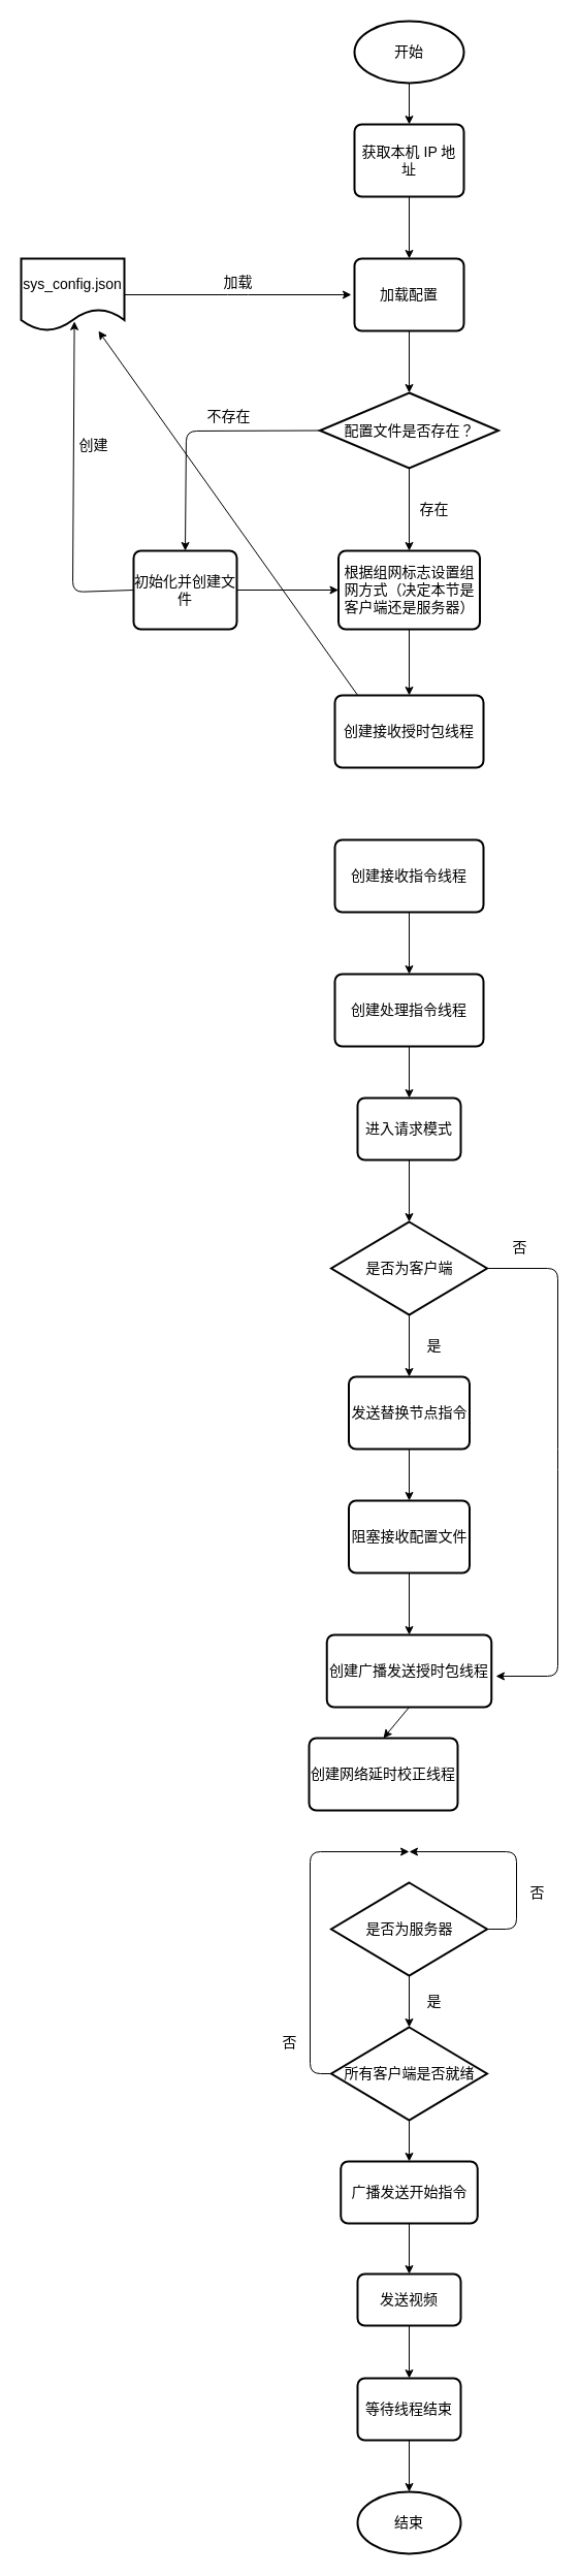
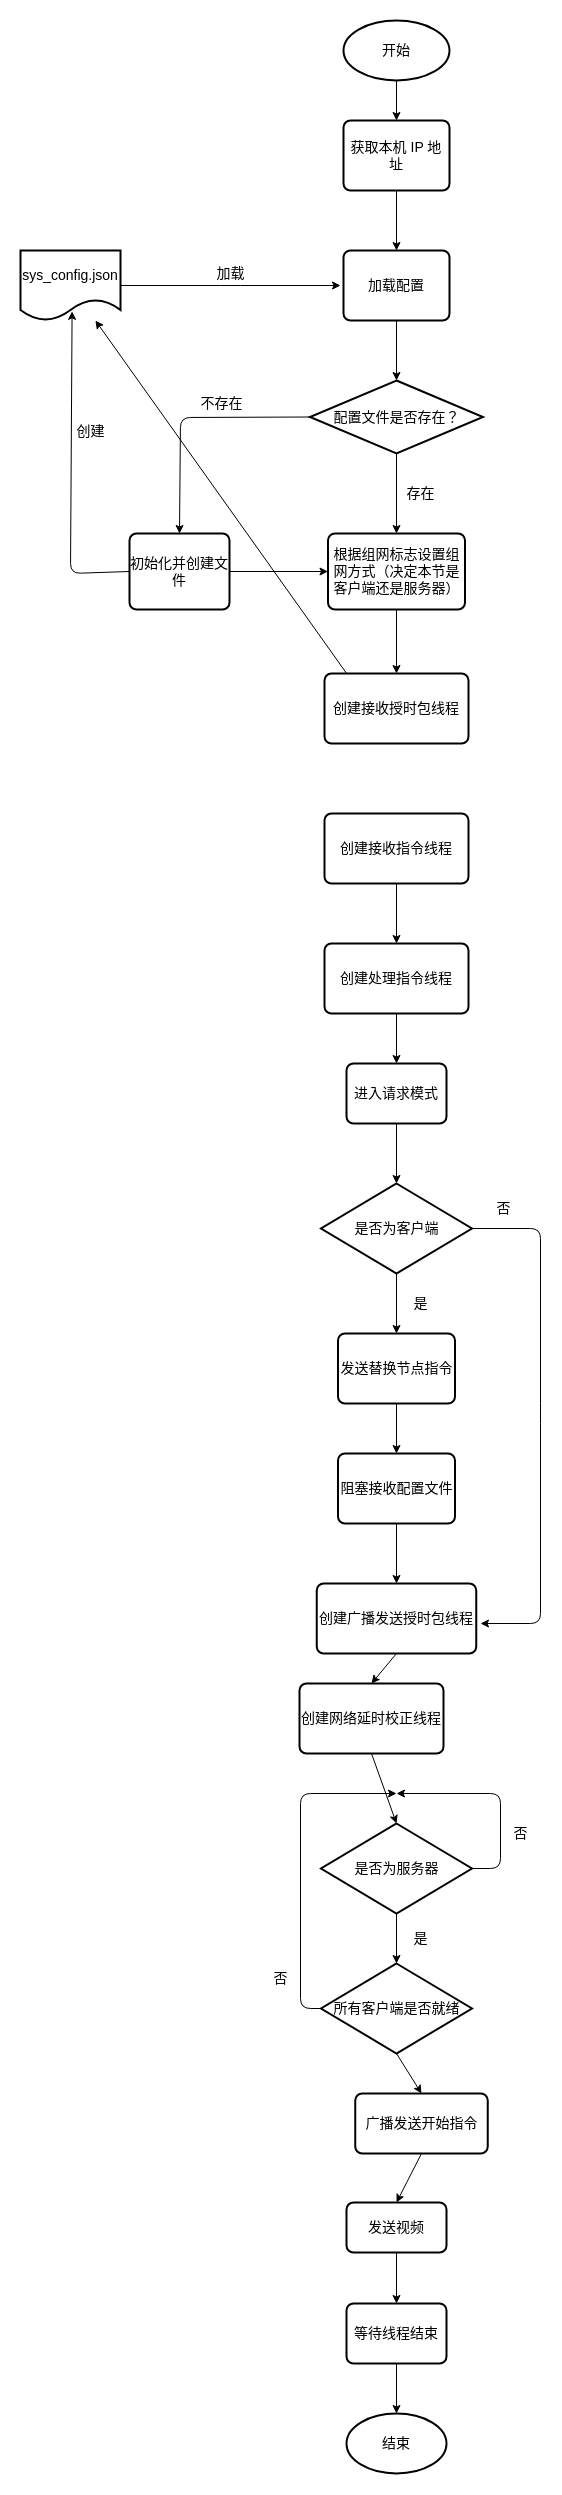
  <mxCell id="0" />
  <mxCell id="1" parent="0" />
  <mxCell id="2" value="" style="edgeStyle=none;html=1;" edge="1" parent="1" source="3" target="5"><mxGeometry relative="1" as="geometry" /></mxCell>
  <mxCell id="3" value="&lt;div style=&quot;&quot;&gt;&lt;span style=&quot;font-size: 14px; background-color: initial;&quot;&gt;开始&lt;/span&gt;&lt;/div&gt;" style="strokeWidth=2;html=1;shape=mxgraph.flowchart.start_1;whiteSpace=wrap;align=center;" vertex="1" parent="1"><mxGeometry x="343" y="20" width="106" height="60" as="geometry" /></mxCell>
  <mxCell id="4" value="" style="edgeStyle=none;html=1;entryX=0.5;entryY=0;entryDx=0;entryDy=0;" edge="1" parent="1" source="5" target="11"><mxGeometry relative="1" as="geometry" /></mxCell>
  <mxCell id="5" value="&lt;font style=&quot;font-size: 14px;&quot;&gt;获取本机 IP 地址&lt;/font&gt;" style="rounded=1;whiteSpace=wrap;html=1;absoluteArcSize=1;arcSize=14;strokeWidth=2;" vertex="1" parent="1"><mxGeometry x="343" y="120" width="106" height="70" as="geometry" /></mxCell>
  <mxCell id="6" style="edgeStyle=none;html=1;exitX=0;exitY=0.5;exitDx=0;exitDy=0;exitPerimeter=0;entryX=0.5;entryY=0;entryDx=0;entryDy=0;fontSize=14;" edge="1" parent="1" source="9" target="15"><mxGeometry relative="1" as="geometry"><Array as="points"><mxPoint x="180" y="417" /></Array></mxGeometry></mxCell>
  <mxCell id="7" value="不存在" style="edgeLabel;html=1;align=center;verticalAlign=middle;resizable=0;points=[];fontSize=14;" vertex="1" connectable="0" parent="6"><mxGeometry x="-0.157" y="-3" relative="1" as="geometry"><mxPoint x="14" y="-11" as="offset" /></mxGeometry></mxCell>
  <mxCell id="8" value="存在" style="edgeStyle=none;html=1;exitX=0.5;exitY=1;exitDx=0;exitDy=0;exitPerimeter=0;entryX=0.5;entryY=0;entryDx=0;entryDy=0;fontSize=14;" edge="1" parent="1" source="9" target="19"><mxGeometry y="24" relative="1" as="geometry"><mxPoint as="offset" /></mxGeometry></mxCell>
  <mxCell id="9" value="&lt;font style=&quot;font-size: 14px;&quot;&gt;配置文件是否存在？&lt;/font&gt;" style="strokeWidth=2;html=1;shape=mxgraph.flowchart.decision;whiteSpace=wrap;" vertex="1" parent="1"><mxGeometry x="309.5" y="380" width="173" height="73" as="geometry" /></mxCell>
  <mxCell id="10" style="edgeStyle=none;html=1;exitX=0.5;exitY=1;exitDx=0;exitDy=0;entryX=0.5;entryY=0;entryDx=0;entryDy=0;entryPerimeter=0;" edge="1" parent="1" source="11" target="9"><mxGeometry relative="1" as="geometry" /></mxCell>
  <mxCell id="11" value="&lt;font style=&quot;font-size: 14px;&quot;&gt;加载配置&lt;/font&gt;" style="rounded=1;whiteSpace=wrap;html=1;absoluteArcSize=1;arcSize=14;strokeWidth=2;" vertex="1" parent="1"><mxGeometry x="343" y="250" width="106" height="70" as="geometry" /></mxCell>
  <mxCell id="12" style="edgeStyle=none;html=1;exitX=0;exitY=0.5;exitDx=0;exitDy=0;fontSize=14;entryX=0.516;entryY=0.869;entryDx=0;entryDy=0;entryPerimeter=0;" edge="1" parent="1" source="15" target="17"><mxGeometry relative="1" as="geometry"><mxPoint x="8" y="329" as="targetPoint" /><Array as="points"><mxPoint x="70" y="573" /></Array></mxGeometry></mxCell>
  <mxCell id="13" value="创建" style="edgeLabel;html=1;align=center;verticalAlign=middle;resizable=0;points=[];fontSize=14;" vertex="1" connectable="0" parent="12"><mxGeometry x="0.257" relative="1" as="geometry"><mxPoint x="19" as="offset" /></mxGeometry></mxCell>
  <mxCell id="14" style="edgeStyle=none;html=1;exitX=1;exitY=0.5;exitDx=0;exitDy=0;entryX=0;entryY=0.5;entryDx=0;entryDy=0;fontSize=14;" edge="1" parent="1" source="15" target="19"><mxGeometry relative="1" as="geometry" /></mxCell>
  <mxCell id="15" value="&lt;font style=&quot;font-size: 14px;&quot;&gt;初始化并创建文件&lt;/font&gt;" style="rounded=1;whiteSpace=wrap;html=1;absoluteArcSize=1;arcSize=14;strokeWidth=2;" vertex="1" parent="1"><mxGeometry x="129" y="533" width="100" height="76" as="geometry" /></mxCell>
  <mxCell id="16" value="加载" style="edgeStyle=none;html=1;exitX=1;exitY=0.5;exitDx=0;exitDy=0;fontSize=14;" edge="1" parent="1" source="17"><mxGeometry y="12" relative="1" as="geometry"><mxPoint x="340" y="285" as="targetPoint" /><Array as="points"><mxPoint x="230" y="285" /></Array><mxPoint as="offset" /></mxGeometry></mxCell>
  <mxCell id="17" value="sys_config.json" style="shape=document;whiteSpace=wrap;html=1;boundedLbl=1;rounded=1;arcSize=14;strokeWidth=2;fontSize=14;" vertex="1" parent="1"><mxGeometry x="20" y="250" width="100" height="70" as="geometry" /></mxCell>
  <mxCell id="18" style="edgeStyle=none;html=1;exitX=0.5;exitY=1;exitDx=0;exitDy=0;entryX=0.5;entryY=0;entryDx=0;entryDy=0;fontSize=14;" edge="1" parent="1" source="19" target="21"><mxGeometry relative="1" as="geometry" /></mxCell>
  <mxCell id="19" value="&lt;span style=&quot;font-size: 14px;&quot;&gt;根据组网标志设置组网方式（决定本节是客户端还是服务器）&lt;/span&gt;" style="rounded=1;whiteSpace=wrap;html=1;absoluteArcSize=1;arcSize=14;strokeWidth=2;" vertex="1" parent="1"><mxGeometry x="327.5" y="533" width="137" height="76" as="geometry" /></mxCell>
  <mxCell id="20" style="edgeStyle=none;html=1;exitX=0.5;exitY=1;exitDx=0;exitDy=0;fontSize=14;" edge="1" parent="1" source="21" target="17"><mxGeometry relative="1" as="geometry" /></mxCell>
  <mxCell id="21" value="创建接收授时包线程" style="rounded=1;whiteSpace=wrap;html=1;absoluteArcSize=1;arcSize=14;strokeWidth=2;fontSize=14;" vertex="1" parent="1"><mxGeometry x="324" y="673" width="144" height="70" as="geometry" /></mxCell>
  <mxCell id="22" style="edgeStyle=none;html=1;exitX=0.5;exitY=1;exitDx=0;exitDy=0;entryX=0.5;entryY=0;entryDx=0;entryDy=0;fontSize=14;" edge="1" parent="1" source="23" target="25"><mxGeometry relative="1" as="geometry" /></mxCell>
  <mxCell id="23" value="创建接收指令线程" style="rounded=1;whiteSpace=wrap;html=1;absoluteArcSize=1;arcSize=14;strokeWidth=2;fontSize=14;" vertex="1" parent="1"><mxGeometry x="324" y="813" width="144" height="70" as="geometry" /></mxCell>
  <mxCell id="24" style="edgeStyle=none;html=1;exitX=0.5;exitY=1;exitDx=0;exitDy=0;entryX=0.5;entryY=0;entryDx=0;entryDy=0;fontSize=14;" edge="1" parent="1" source="25" target="32"><mxGeometry relative="1" as="geometry" /></mxCell>
  <mxCell id="25" value="创建处理指令线程" style="rounded=1;whiteSpace=wrap;html=1;absoluteArcSize=1;arcSize=14;strokeWidth=2;fontSize=14;" vertex="1" parent="1"><mxGeometry x="324" y="943" width="144" height="70" as="geometry" /></mxCell>
  <mxCell id="26" style="edgeStyle=none;html=1;exitX=0.5;exitY=1;exitDx=0;exitDy=0;entryX=0.5;entryY=0;entryDx=0;entryDy=0;fontSize=14;" edge="1" parent="1" source="27" target="30"><mxGeometry relative="1" as="geometry" /></mxCell>
  <mxCell id="27" value="创建广播发送授时包线程" style="rounded=1;whiteSpace=wrap;html=1;absoluteArcSize=1;arcSize=14;strokeWidth=2;fontSize=14;" vertex="1" parent="1"><mxGeometry x="316.25" y="1583" width="159.5" height="70" as="geometry" /></mxCell>
  <mxCell id="28" style="edgeStyle=none;html=1;exitX=0.5;exitY=1;exitDx=0;exitDy=0;entryX=0.5;entryY=0;entryDx=0;entryDy=0;fontSize=14;startArrow=none;" edge="1" parent="1" source="43"><mxGeometry relative="1" as="geometry"><mxPoint x="396" y="1843" as="targetPoint" /></mxGeometry></mxCell>
+ <mxCell id="29" style="edgeStyle=none;html=1;exitX=0.5;exitY=1;exitDx=0;exitDy=0;entryX=0.5;entryY=0;entryDx=0;entryDy=0;entryPerimeter=0;fontSize=14;" edge="1" parent="1" source="30" target="43"><mxGeometry relative="1" as="geometry" /></mxCell>
  <mxCell id="30" value="创建网络延时校正线程" style="rounded=1;whiteSpace=wrap;html=1;absoluteArcSize=1;arcSize=14;strokeWidth=2;fontSize=14;" vertex="1" parent="1"><mxGeometry x="299" y="1683" width="144" height="70" as="geometry" /></mxCell>
  <mxCell id="31" style="edgeStyle=none;html=1;exitX=0.5;exitY=1;exitDx=0;exitDy=0;entryX=0.5;entryY=0;entryDx=0;entryDy=0;entryPerimeter=0;fontSize=14;" edge="1" parent="1" source="32" target="35"><mxGeometry relative="1" as="geometry" /></mxCell>
  <mxCell id="32" value="进入请求模式" style="rounded=1;whiteSpace=wrap;html=1;absoluteArcSize=1;arcSize=14;strokeWidth=2;fontSize=14;" vertex="1" parent="1"><mxGeometry x="346" y="1063" width="100" height="60" as="geometry" /></mxCell>
  <mxCell id="33" value="是" style="edgeStyle=none;html=1;exitX=0.5;exitY=1;exitDx=0;exitDy=0;exitPerimeter=0;entryX=0.5;entryY=0;entryDx=0;entryDy=0;fontSize=14;" edge="1" parent="1" source="35" target="37"><mxGeometry y="24" relative="1" as="geometry"><mxPoint as="offset" /></mxGeometry></mxCell>
  <mxCell id="34" style="edgeStyle=none;html=1;exitX=1;exitY=0.5;exitDx=0;exitDy=0;exitPerimeter=0;fontSize=14;" edge="1" parent="1" source="35"><mxGeometry relative="1" as="geometry"><mxPoint x="480" y="1623" as="targetPoint" /><Array as="points"><mxPoint x="540" y="1228" /><mxPoint x="540" y="1413" /><mxPoint x="540" y="1623" /></Array></mxGeometry></mxCell>
  <mxCell id="35" value="是否为客户端" style="strokeWidth=2;html=1;shape=mxgraph.flowchart.decision;whiteSpace=wrap;fontSize=14;" vertex="1" parent="1"><mxGeometry x="320.5" y="1183" width="151" height="90" as="geometry" /></mxCell>
  <mxCell id="36" style="edgeStyle=none;html=1;exitX=0.5;exitY=1;exitDx=0;exitDy=0;entryX=0.5;entryY=0;entryDx=0;entryDy=0;fontSize=14;" edge="1" parent="1" source="37" target="39"><mxGeometry relative="1" as="geometry" /></mxCell>
  <mxCell id="37" value="发送替换节点指令" style="rounded=1;whiteSpace=wrap;html=1;absoluteArcSize=1;arcSize=14;strokeWidth=2;fontSize=14;" vertex="1" parent="1"><mxGeometry x="337.5" y="1333" width="117" height="70" as="geometry" /></mxCell>
  <mxCell id="38" style="edgeStyle=none;html=1;exitX=0.5;exitY=1;exitDx=0;exitDy=0;entryX=0.5;entryY=0;entryDx=0;entryDy=0;fontSize=14;" edge="1" parent="1" source="39" target="27"><mxGeometry relative="1" as="geometry" /></mxCell>
  <mxCell id="39" value="阻塞接收配置文件" style="rounded=1;whiteSpace=wrap;html=1;absoluteArcSize=1;arcSize=14;strokeWidth=2;fontSize=14;" vertex="1" parent="1"><mxGeometry x="337.5" y="1453" width="117" height="70" as="geometry" /></mxCell>
  <mxCell id="40" value="否" style="text;html=1;align=center;verticalAlign=middle;resizable=0;points=[];autosize=1;strokeColor=none;fillColor=none;fontSize=14;" vertex="1" parent="1"><mxGeometry x="482.5" y="1193" width="40" height="30" as="geometry" /></mxCell>
  <mxCell id="41" style="edgeStyle=none;html=1;exitX=0.5;exitY=1;exitDx=0;exitDy=0;exitPerimeter=0;entryX=0.5;entryY=0;entryDx=0;entryDy=0;entryPerimeter=0;fontSize=14;" edge="1" parent="1" source="43" target="46"><mxGeometry relative="1" as="geometry" /></mxCell>
  <mxCell id="42" style="edgeStyle=none;html=1;exitX=1;exitY=0.5;exitDx=0;exitDy=0;exitPerimeter=0;fontSize=14;" edge="1" parent="1" source="43"><mxGeometry relative="1" as="geometry"><mxPoint x="396" y="1793" as="targetPoint" /><Array as="points"><mxPoint x="500" y="1868" /><mxPoint x="500" y="1793" /></Array></mxGeometry></mxCell>
  <mxCell id="43" value="是否为服务器" style="strokeWidth=2;html=1;shape=mxgraph.flowchart.decision;whiteSpace=wrap;fontSize=14;" vertex="1" parent="1"><mxGeometry x="320.5" y="1823" width="151" height="90" as="geometry" /></mxCell>
  <mxCell id="44" style="edgeStyle=none;html=1;exitX=0;exitY=0.5;exitDx=0;exitDy=0;exitPerimeter=0;fontSize=14;" edge="1" parent="1" source="46"><mxGeometry relative="1" as="geometry"><mxPoint x="396" y="1793" as="targetPoint" /><Array as="points"><mxPoint x="300" y="2008" /><mxPoint x="300" y="1793" /></Array></mxGeometry></mxCell>
  <mxCell id="45" style="edgeStyle=none;html=1;exitX=0.5;exitY=1;exitDx=0;exitDy=0;exitPerimeter=0;entryX=0.5;entryY=0;entryDx=0;entryDy=0;fontSize=14;" edge="1" parent="1" source="46" target="51"><mxGeometry relative="1" as="geometry" /></mxCell>
  <mxCell id="46" value="所有客户端是否就绪" style="strokeWidth=2;html=1;shape=mxgraph.flowchart.decision;whiteSpace=wrap;fontSize=14;" vertex="1" parent="1"><mxGeometry x="320.5" y="1963" width="151" height="90" as="geometry" /></mxCell>
  <mxCell id="47" value="是" style="text;html=1;align=center;verticalAlign=middle;resizable=0;points=[];autosize=1;strokeColor=none;fillColor=none;fontSize=14;" vertex="1" parent="1"><mxGeometry x="400" y="1923" width="40" height="30" as="geometry" /></mxCell>
  <mxCell id="48" value="否" style="text;html=1;align=center;verticalAlign=middle;resizable=0;points=[];autosize=1;strokeColor=none;fillColor=none;fontSize=14;" vertex="1" parent="1"><mxGeometry x="500" y="1818" width="40" height="30" as="geometry" /></mxCell>
  <mxCell id="49" value="否" style="text;html=1;align=center;verticalAlign=middle;resizable=0;points=[];autosize=1;strokeColor=none;fillColor=none;fontSize=14;" vertex="1" parent="1"><mxGeometry x="260" y="1963" width="40" height="30" as="geometry" /></mxCell>
  <mxCell id="50" style="edgeStyle=none;html=1;exitX=0.5;exitY=1;exitDx=0;exitDy=0;entryX=0.5;entryY=0;entryDx=0;entryDy=0;fontSize=14;" edge="1" parent="1" source="51" target="53"><mxGeometry relative="1" as="geometry" /></mxCell>
- <mxCell id="51" value="广播发送开始指令" style="rounded=1;whiteSpace=wrap;html=1;absoluteArcSize=1;arcSize=14;strokeWidth=2;fontSize=14;" vertex="1" parent="1"><mxGeometry x="329.75" y="2093" width="132.5" height="60" as="geometry" /></mxCell>
+ <mxCell id="51" value="广播发送开始指令" style="rounded=1;whiteSpace=wrap;html=1;absoluteArcSize=1;arcSize=14;strokeWidth=2;fontSize=14;" vertex="1" parent="1"><mxGeometry x="354.75" y="2093" width="132.5" height="60" as="geometry" /></mxCell>
  <mxCell id="52" style="edgeStyle=none;html=1;exitX=0.5;exitY=1;exitDx=0;exitDy=0;entryX=0.5;entryY=0;entryDx=0;entryDy=0;fontSize=14;" edge="1" parent="1" source="53" target="56"><mxGeometry relative="1" as="geometry" /></mxCell>
  <mxCell id="53" value="发送视频" style="rounded=1;whiteSpace=wrap;html=1;absoluteArcSize=1;arcSize=14;strokeWidth=2;fontSize=14;" vertex="1" parent="1"><mxGeometry x="346" y="2202" width="100" height="50" as="geometry" /></mxCell>
  <mxCell id="54" value="结束" style="strokeWidth=2;html=1;shape=mxgraph.flowchart.start_1;whiteSpace=wrap;fontSize=14;" vertex="1" parent="1"><mxGeometry x="346" y="2413" width="100" height="60" as="geometry" /></mxCell>
  <mxCell id="55" style="edgeStyle=none;html=1;exitX=0.5;exitY=1;exitDx=0;exitDy=0;entryX=0.5;entryY=0;entryDx=0;entryDy=0;entryPerimeter=0;fontSize=14;" edge="1" parent="1" source="56" target="54"><mxGeometry relative="1" as="geometry" /></mxCell>
  <mxCell id="56" value="等待线程结束" style="rounded=1;whiteSpace=wrap;html=1;absoluteArcSize=1;arcSize=14;strokeWidth=2;fontSize=14;" vertex="1" parent="1"><mxGeometry x="346" y="2303" width="100" height="60" as="geometry" /></mxCell>
